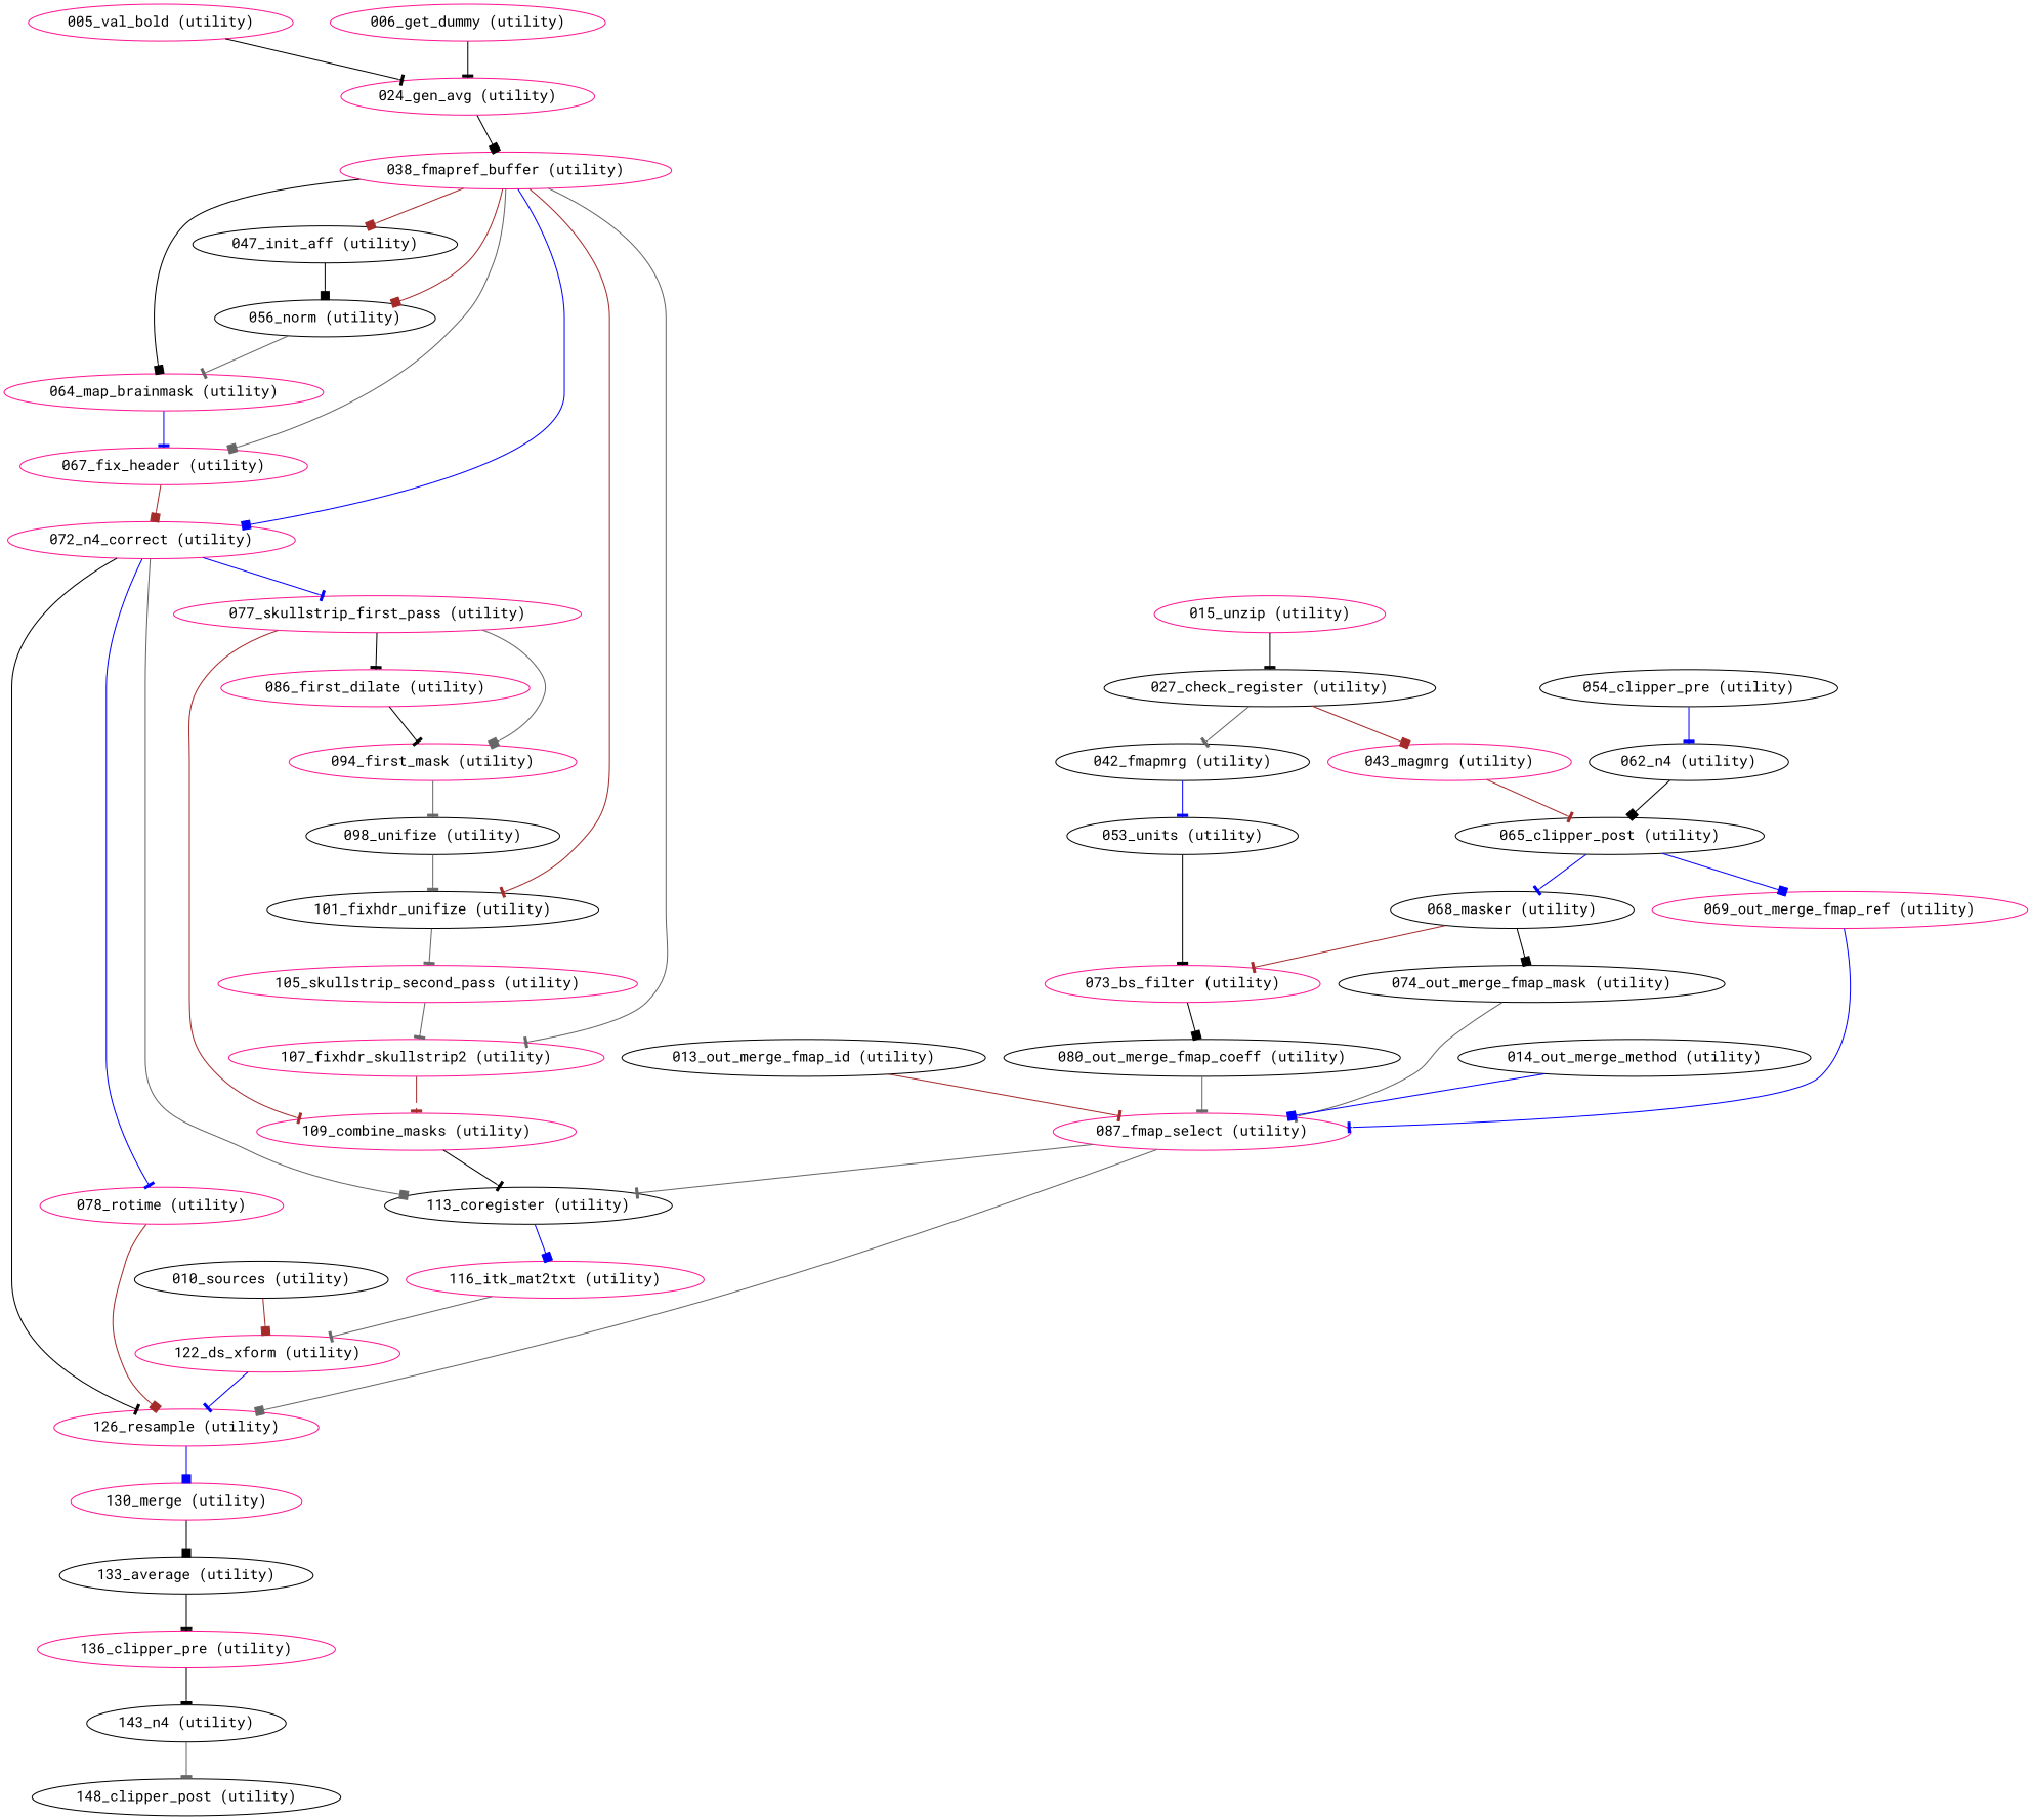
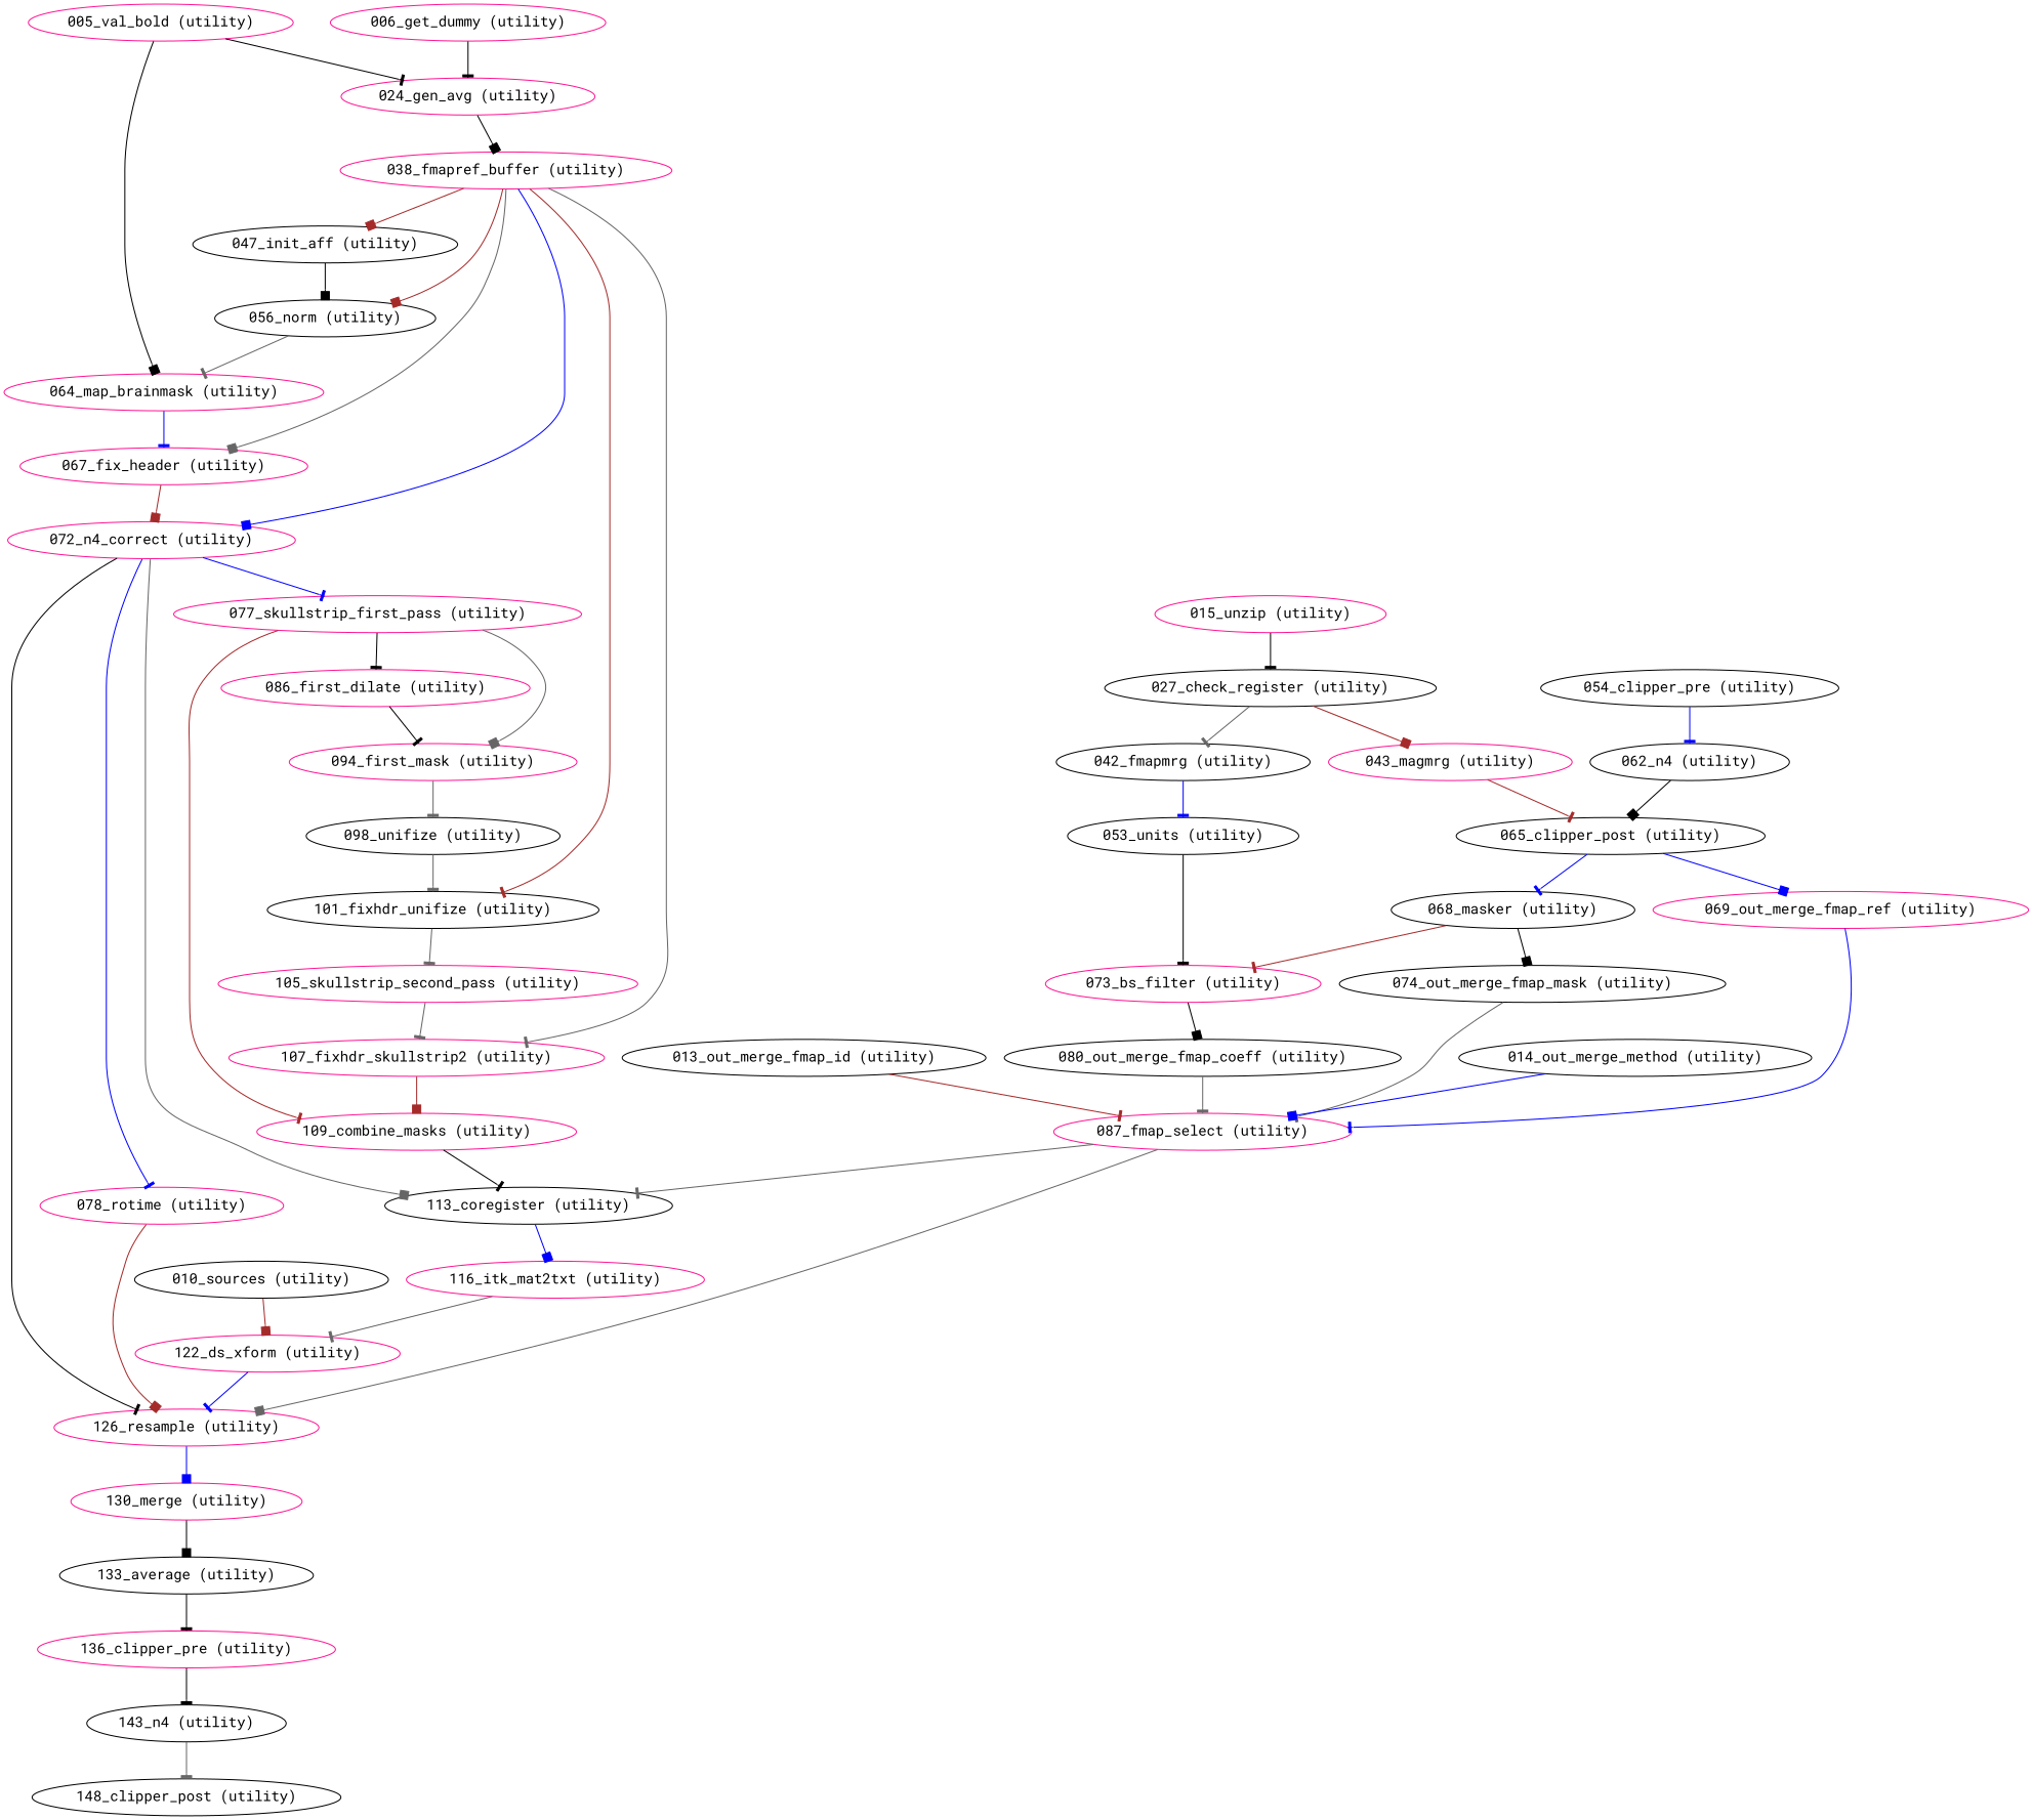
  strict digraph {
    fontname="Roboto Mono"
    node [color=deeppink fontname="Roboto Mono"]
    edge [arrowhead=tee color=black fontname="Roboto Mono"]
    "143_n4 (utility)" [color=black]
    "148_clipper_post (utility)" [color=black]
    "136_clipper_pre (utility)"
    "133_average (utility)" [color=black]
    "130_merge (utility)"
    "126_resample (utility)"
    "078_rotime (utility)"
    "072_n4_correct (utility)"
    "113_coregister (utility)" [color=black]
    "077_skullstrip_first_pass (utility)"
    "116_itk_mat2txt (utility)"
    "109_combine_masks (utility)"
    "094_first_mask (utility)"
    "086_first_dilate (utility)"
    "122_ds_xform (utility)"
    "098_unifize (utility)" [color=black]
    "087_fmap_select (utility)"
    "067_fix_header (utility)"
    "038_fmapref_buffer (utility)"
    "064_map_brainmask (utility)"
    "056_norm (utility)" [color=black]
    "047_init_aff (utility)" [color=black]
    "107_fixhdr_skullstrip2 (utility)"
    "101_fixhdr_unifize (utility)" [color=black]
    "105_skullstrip_second_pass (utility)"
    "069_out_merge_fmap_ref (utility)"
    "080_out_merge_fmap_coeff (utility)" [color=black]
    "074_out_merge_fmap_mask (utility)" [color=black]
    "014_out_merge_method (utility)" [color=black]
    "013_out_merge_fmap_id (utility)" [color=black]
    "010_sources (utility)" [color=black]
    "024_gen_avg (utility)"
    "065_clipper_post (utility)" [color=black]
    "068_masker (utility)" [color=black]
    "073_bs_filter (utility)"
    "005_val_bold (utility)"
    "006_get_dummy (utility)"
    "062_n4 (utility)" [color=black]
    "053_units (utility)" [color=black]
    "054_clipper_pre (utility)" [color=black]
    "042_fmapmrg (utility)" [color=black]
    "043_magmrg (utility)"
    "027_check_register (utility)" [color=black]
    "015_unzip (utility)"
    "143_n4 (utility)" -> "148_clipper_post (utility)" [color=gray40]
    "136_clipper_pre (utility)" -> "143_n4 (utility)"
    "133_average (utility)" -> "136_clipper_pre (utility)"
    "130_merge (utility)" -> "133_average (utility)" [arrowhead=box]
    "126_resample (utility)" -> "130_merge (utility)" [arrowhead=box color=blue]
    "078_rotime (utility)" -> "126_resample (utility)" [arrowhead=box color=brown]
    "072_n4_correct (utility)" -> "126_resample (utility)"
    "072_n4_correct (utility)" -> "078_rotime (utility)" [color=blue]
    "072_n4_correct (utility)" -> "113_coregister (utility)" [arrowhead=box color=gray40]
    "072_n4_correct (utility)" -> "077_skullstrip_first_pass (utility)" [color=blue]
    "113_coregister (utility)" -> "116_itk_mat2txt (utility)" [arrowhead=box color=blue]
    "077_skullstrip_first_pass (utility)" -> "109_combine_masks (utility)" [color=brown]
    "077_skullstrip_first_pass (utility)" -> "094_first_mask (utility)" [arrowhead=box color=gray40]
    "077_skullstrip_first_pass (utility)" -> "086_first_dilate (utility)"
    "116_itk_mat2txt (utility)" -> "122_ds_xform (utility)" [color=gray40]
    "109_combine_masks (utility)" -> "113_coregister (utility)"
    "094_first_mask (utility)" -> "098_unifize (utility)" [color=gray40]
    "086_first_dilate (utility)" -> "094_first_mask (utility)"
    "122_ds_xform (utility)" -> "126_resample (utility)" [color=blue]
    "098_unifize (utility)" -> "101_fixhdr_unifize (utility)" [color=gray40]
    "087_fmap_select (utility)" -> "126_resample (utility)" [arrowhead=box color=gray40]
    "087_fmap_select (utility)" -> "113_coregister (utility)" [color=gray40]
    "067_fix_header (utility)" -> "072_n4_correct (utility)" [arrowhead=box color=brown]
    "038_fmapref_buffer (utility)" -> "072_n4_correct (utility)" [arrowhead=box color=blue]
    "038_fmapref_buffer (utility)" -> "067_fix_header (utility)" [arrowhead=box color=gray40]
-   "038_fmapref_buffer (utility)" -> "064_map_brainmask (utility)" [arrowhead=box]
+   "005_val_bold (utility)" -> "064_map_brainmask (utility)" [arrowhead=box]
    "038_fmapref_buffer (utility)" -> "056_norm (utility)" [arrowhead=box color=brown]
    "038_fmapref_buffer (utility)" -> "047_init_aff (utility)" [arrowhead=box color=brown]
    "038_fmapref_buffer (utility)" -> "107_fixhdr_skullstrip2 (utility)" [color=gray40]
    "038_fmapref_buffer (utility)" -> "101_fixhdr_unifize (utility)" [color=brown]
    "064_map_brainmask (utility)" -> "067_fix_header (utility)" [color=blue]
    "056_norm (utility)" -> "064_map_brainmask (utility)" [color=gray40]
    "047_init_aff (utility)" -> "056_norm (utility)" [arrowhead=box]
-   "107_fixhdr_skullstrip2 (utility)" -> "109_combine_masks (utility)" [color=brown]
+   "107_fixhdr_skullstrip2 (utility)" -> "109_combine_masks (utility)" [arrowhead=box color=brown]
    "101_fixhdr_unifize (utility)" -> "105_skullstrip_second_pass (utility)" [color=gray40]
    "105_skullstrip_second_pass (utility)" -> "107_fixhdr_skullstrip2 (utility)" [color=gray40]
    "069_out_merge_fmap_ref (utility)" -> "087_fmap_select (utility)" [color=blue]
    "080_out_merge_fmap_coeff (utility)" -> "087_fmap_select (utility)" [color=gray40]
    "074_out_merge_fmap_mask (utility)" -> "087_fmap_select (utility)" [color=gray40]
    "014_out_merge_method (utility)" -> "087_fmap_select (utility)" [arrowhead=box color=blue]
    "013_out_merge_fmap_id (utility)" -> "087_fmap_select (utility)" [color=brown]
    "010_sources (utility)" -> "122_ds_xform (utility)" [arrowhead=box color=brown]
    "024_gen_avg (utility)" -> "038_fmapref_buffer (utility)" [arrowhead=box]
    "065_clipper_post (utility)" -> "069_out_merge_fmap_ref (utility)" [arrowhead=box color=blue]
    "065_clipper_post (utility)" -> "068_masker (utility)" [color=blue]
    "068_masker (utility)" -> "074_out_merge_fmap_mask (utility)" [arrowhead=box]
    "068_masker (utility)" -> "073_bs_filter (utility)" [color=brown]
    "073_bs_filter (utility)" -> "080_out_merge_fmap_coeff (utility)" [arrowhead=box]
    "005_val_bold (utility)" -> "024_gen_avg (utility)"
    "006_get_dummy (utility)" -> "024_gen_avg (utility)"
    "062_n4 (utility)" -> "065_clipper_post (utility)" [arrowhead=box]
    "053_units (utility)" -> "073_bs_filter (utility)"
    "054_clipper_pre (utility)" -> "062_n4 (utility)" [color=blue]
    "042_fmapmrg (utility)" -> "053_units (utility)" [color=blue]
    "043_magmrg (utility)" -> "065_clipper_post (utility)" [color=brown]
    "027_check_register (utility)" -> "042_fmapmrg (utility)" [color=gray40]
    "027_check_register (utility)" -> "043_magmrg (utility)" [arrowhead=box color=brown]
    "015_unzip (utility)" -> "027_check_register (utility)"
  }
